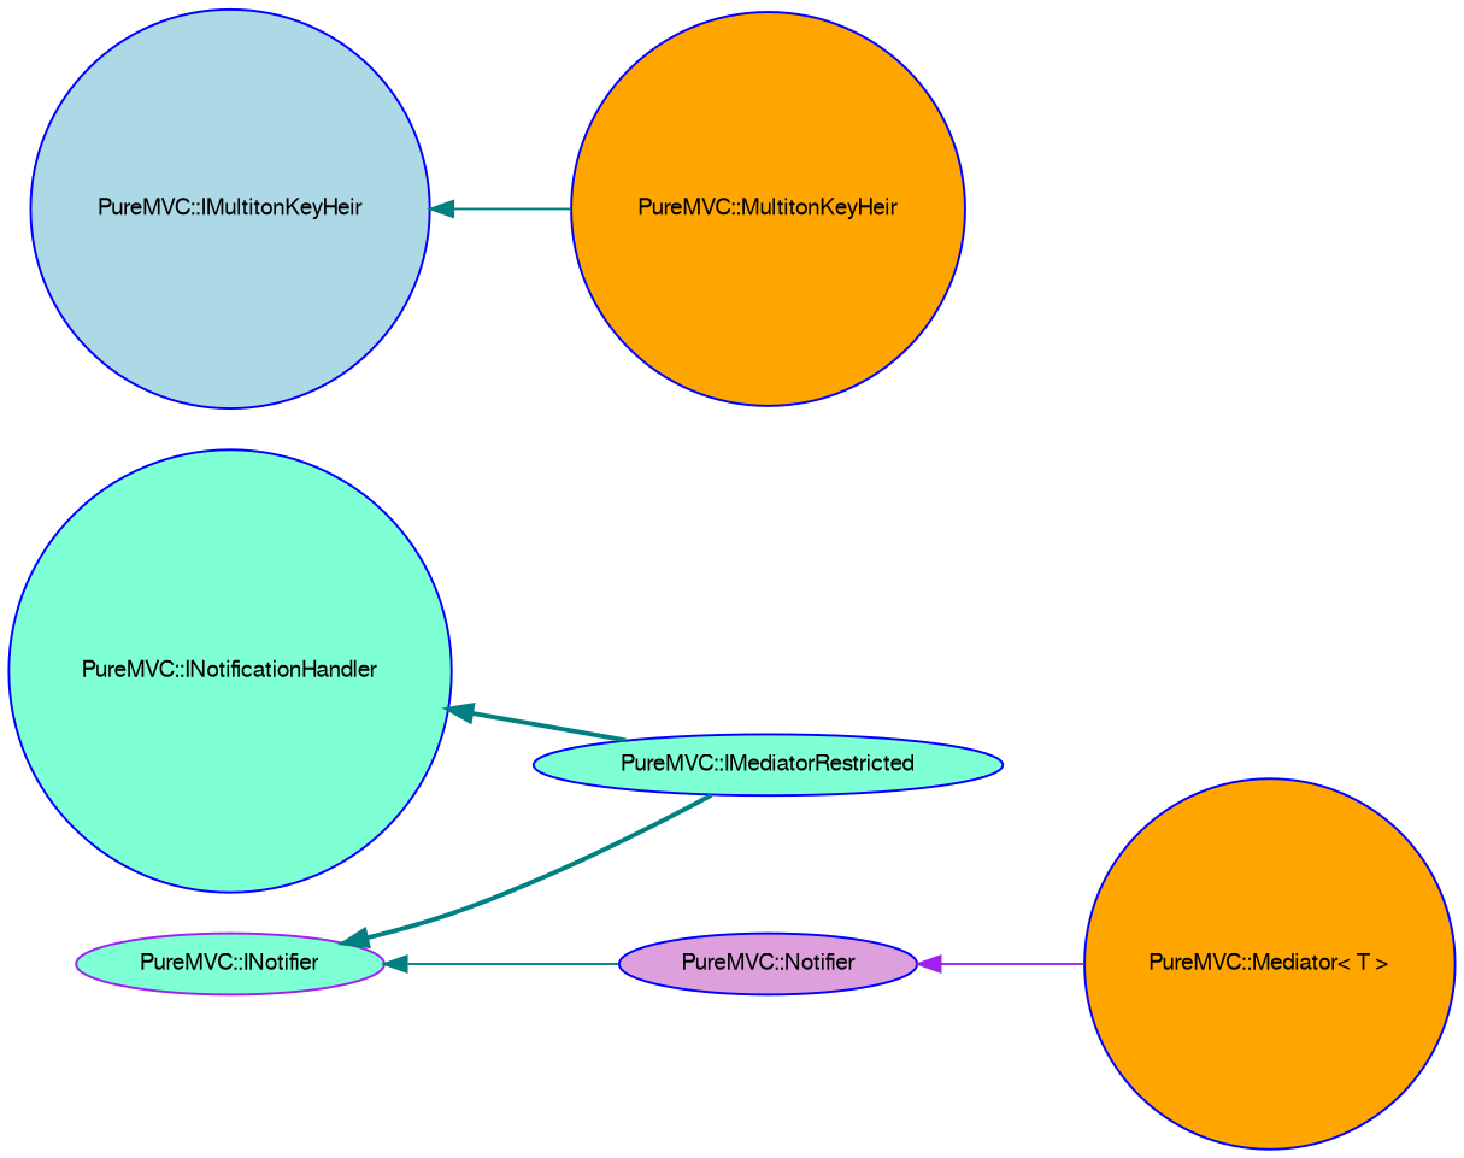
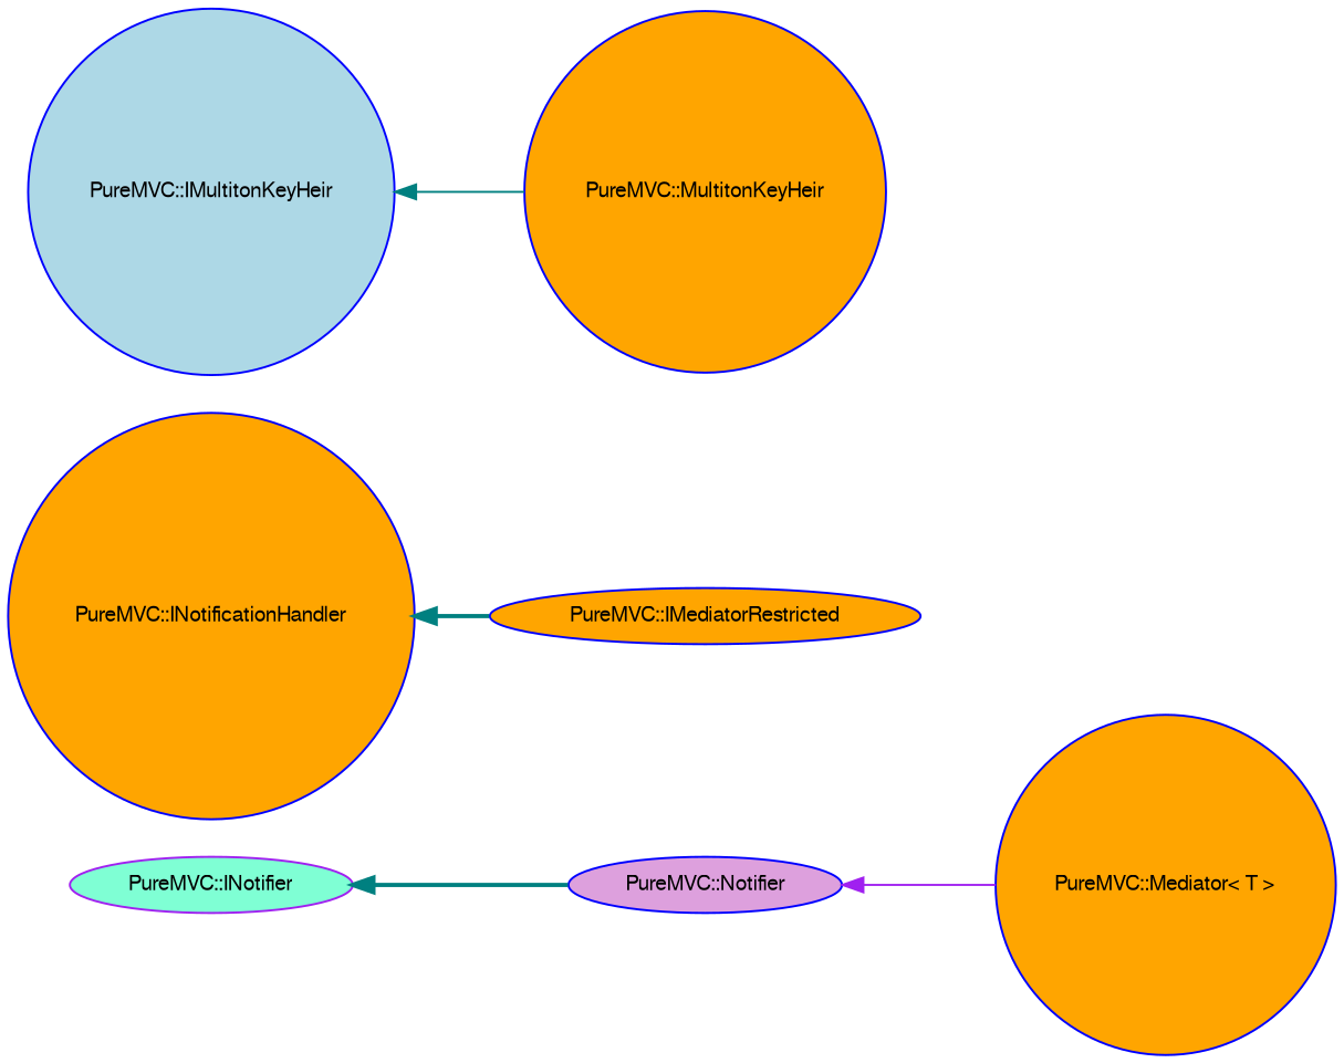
  digraph {
    rankdir=LR
    node [color=blue fillcolor=orange fontname=FreeSans fontsize=10 shape=circle style=filled]
    edge [color=teal dir=back fontname=FreeSans fontsize=10 labelfontname=FreeSans labelfontsize=10 style=solid]
    n1 [fontcolor=black height=0.2 label="PureMVC::Mediator\< T \>" width=0.4]
-   n2 [fillcolor=aquamarine height=0.2 label="PureMVC::IMediatorRestricted" shape=ellipse width=0.4]
+   n2 [height=0.2 label="PureMVC::IMediatorRestricted" shape=ellipse width=0.4]
    n3 [color=purple fillcolor=aquamarine height=0.2 label="PureMVC::INotifier" shape=ellipse width=0.4]
    n4 [fillcolor=plum height=0.2 label="PureMVC::Notifier" shape=ellipse width=0.4]
-   n5 [fillcolor=aquamarine height=0.2 label="PureMVC::INotificationHandler" width=0.4]
+   n5 [height=0.2 label="PureMVC::INotificationHandler" width=0.4]
    n6 [height=0.2 label="PureMVC::MultitonKeyHeir" width=0.4]
    n7 [fillcolor=lightblue height=0.2 label="PureMVC::IMultitonKeyHeir" width=0.4]
-   n3 -> n2 [style=bold]
-   n3 -> n4
+   n3 -> n4 [style=bold]
    n4 -> n1 [color=purple]
    n5 -> n2 [style=bold]
    n7 -> n6
  }
